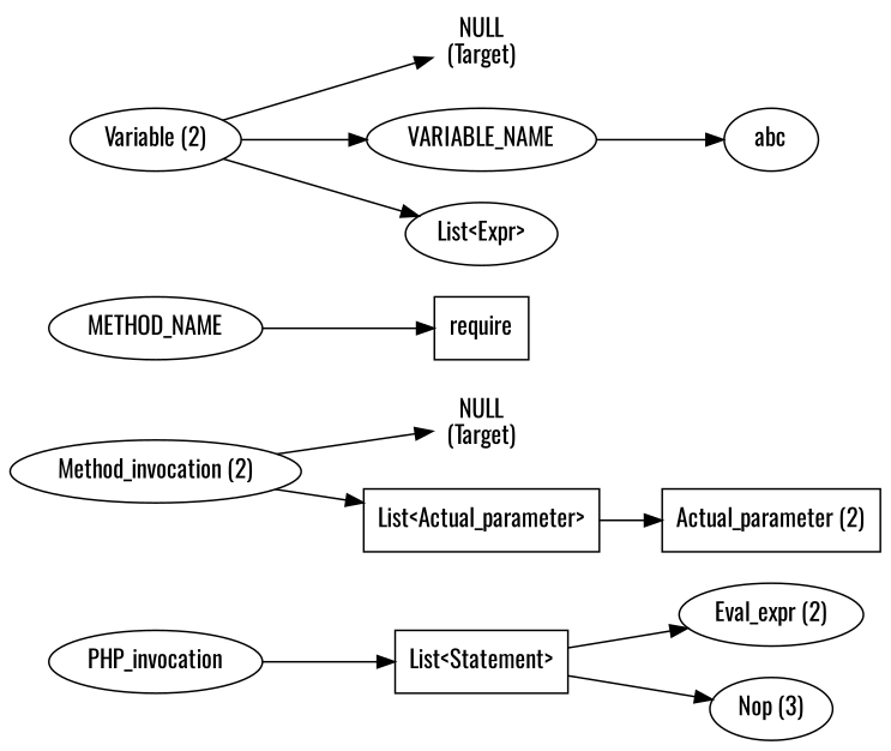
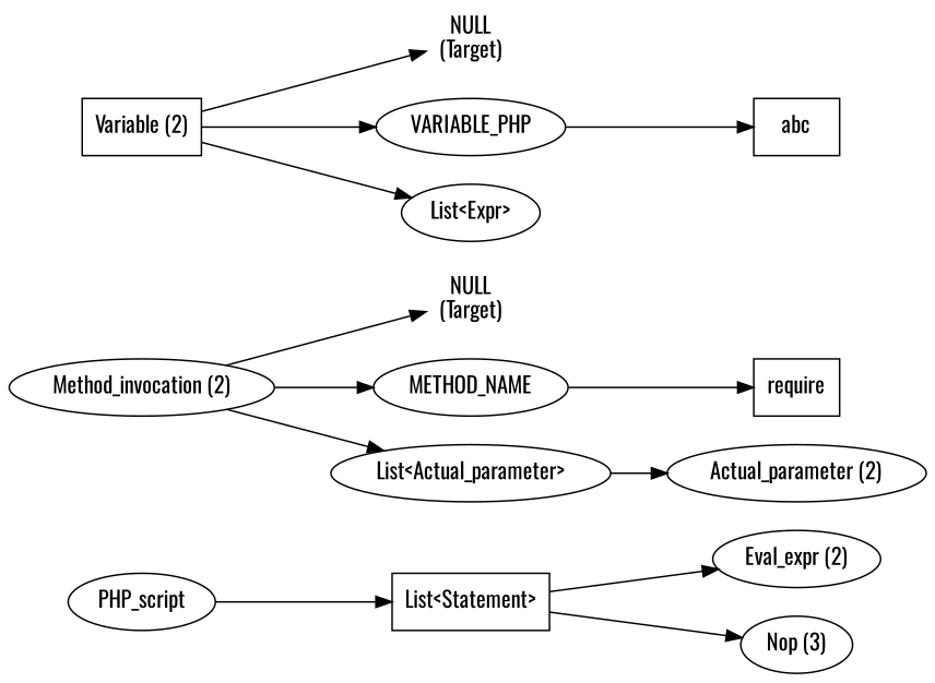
  digraph {
    fontname=Oswald
    ordering=out
    rankdir=LR
    node [fontname=Oswald]
    edge [fontname=Oswald]
-   n1 [label=PHP_invocation]
+   n1 [label=PHP_script]
    n2 [label="List<Statement>" shape=box]
    n3 [label="Eval_expr (2)"]
    n4 [label="Nop (3)"]
    n5 [label="Method_invocation (2)"]
    n6 [label="NULL\n(Target)" shape=plaintext]
    n7 [label=METHOD_NAME]
-   n8 [label="List<Actual_parameter>" shape=box]
+   n8 [label="List<Actual_parameter>"]
    n9 [label=require shape=box]
-   n10 [label="Actual_parameter (2)" shape=box]
-   n11 [label="Variable (2)"]
+   n10 [label="Actual_parameter (2)"]
+   n11 [label="Variable (2)" shape=box]
    n12 [label="NULL\n(Target)" shape=plaintext]
-   n13 [label=VARIABLE_NAME]
+   n13 [label=VARIABLE_PHP]
    n14 [label="List<Expr>"]
-   n15 [label=abc shape=ellipse]
+   n15 [label=abc shape=box]
    n1 -> n2
    n2 -> n3
    n2 -> n4
    n5 -> n6
+   n5 -> n7
    n5 -> n8
    n7 -> n9
    n8 -> n10
    n11 -> n12
    n11 -> n13
    n11 -> n14
    n13 -> n15
  }
